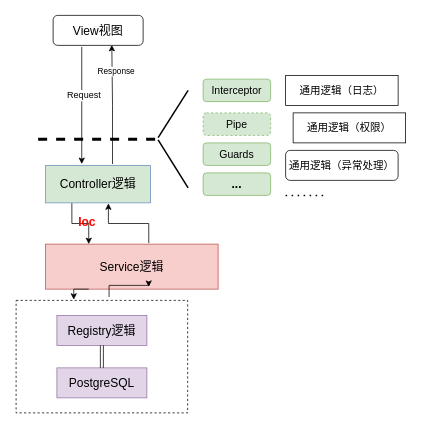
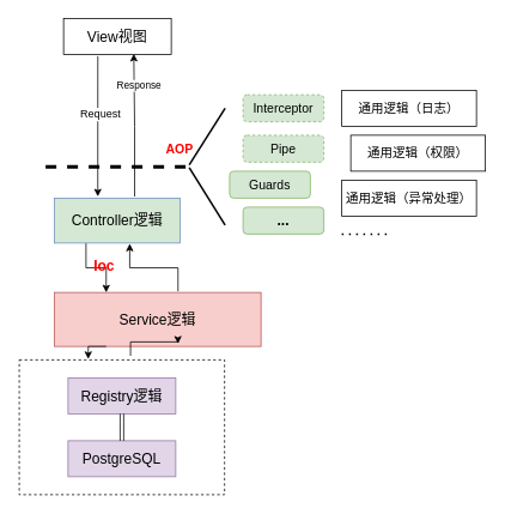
  <mxCell id="0" />
  <mxCell id="1" parent="0" />
  <mxCell id="2" style="edgeStyle=orthogonalEdgeStyle;rounded=0;orthogonalLoop=1;jettySize=auto;html=1;entryX=0.652;entryY=0.983;entryDx=0;entryDy=0;entryPerimeter=0;exitX=0.637;exitY=-0.036;exitDx=0;exitDy=0;exitPerimeter=0;" edge="1" parent="1" source="5" target="10"><mxGeometry relative="1" as="geometry"><mxPoint x="148" y="220" as="sourcePoint" /><mxPoint x="147.29" y="24.44" as="targetPoint" /></mxGeometry></mxCell>
  <mxCell id="3" value="Response" style="edgeLabel;html=1;align=center;verticalAlign=middle;resizable=0;points=[];" vertex="1" connectable="0" parent="2"><mxGeometry x="-0.164" y="1" relative="1" as="geometry"><mxPoint x="5" y="-57" as="offset" /></mxGeometry></mxCell>
  <mxCell id="4" style="edgeStyle=orthogonalEdgeStyle;rounded=0;orthogonalLoop=1;jettySize=auto;html=1;exitX=0.25;exitY=1;exitDx=0;exitDy=0;entryX=0.25;entryY=0;entryDx=0;entryDy=0;" edge="1" parent="1" source="5" target="7"><mxGeometry relative="1" as="geometry" /></mxCell>
  <mxCell id="5" value="&lt;font style=&quot;font-size: 16px;&quot;&gt;Controller逻辑&lt;/font&gt;" style="rounded=0;whiteSpace=wrap;html=1;fontSize=16;fillColor=#d5e8d4;strokeColor=#6c8ebf;" vertex="1" parent="1"><mxGeometry x="59.99" y="220" width="140" height="50" as="geometry" /></mxCell>
  <mxCell id="6" style="edgeStyle=orthogonalEdgeStyle;rounded=0;orthogonalLoop=1;jettySize=auto;html=1;entryX=0.598;entryY=1.013;entryDx=0;entryDy=0;entryPerimeter=0;exitX=0.598;exitY=-0.022;exitDx=0;exitDy=0;exitPerimeter=0;" edge="1" parent="1" source="7" target="5"><mxGeometry relative="1" as="geometry"><mxPoint x="144" y="350" as="sourcePoint" /></mxGeometry></mxCell>
  <mxCell id="7" value="Service逻辑" style="rounded=0;whiteSpace=wrap;html=1;fontSize=16;fillColor=#f8cecc;strokeColor=#b85450;" vertex="1" parent="1"><mxGeometry x="59.99" y="325" width="230" height="60" as="geometry" /></mxCell>
  <mxCell id="8" style="edgeStyle=orthogonalEdgeStyle;rounded=0;orthogonalLoop=1;jettySize=auto;html=1;exitX=0.318;exitY=1.05;exitDx=0;exitDy=0;exitPerimeter=0;entryX=0.344;entryY=-0.036;entryDx=0;entryDy=0;entryPerimeter=0;" edge="1" parent="1" source="10" target="5"><mxGeometry relative="1" as="geometry"><mxPoint x="110" y="220" as="targetPoint" /><Array as="points" /></mxGeometry></mxCell>
  <mxCell id="9" value="Request" style="edgeLabel;html=1;align=center;verticalAlign=middle;resizable=0;points=[];fontSize=12;" vertex="1" connectable="0" parent="8"><mxGeometry x="-0.409" y="-2" relative="1" as="geometry"><mxPoint x="4" y="19" as="offset" /></mxGeometry></mxCell>
- <mxCell id="10" value="View视图" style="whiteSpace=wrap;html=1;fontSize=16;rounded=1;" vertex="1" parent="1"><mxGeometry x="70.01" y="20" width="120" height="40" as="geometry" /></mxCell>
+ <mxCell id="10" value="View视图" style="rounded=0;whiteSpace=wrap;html=1;fontSize=16;" vertex="1" parent="1"><mxGeometry x="70.01" y="20" width="120" height="40" as="geometry" /></mxCell>
  <mxCell id="11" value="" style="line;strokeWidth=4;html=1;perimeter=backbonePerimeter;points=[];outlineConnect=0;dashed=1;" vertex="1" parent="1"><mxGeometry x="50" y="180" width="160" height="10" as="geometry" /></mxCell>
  <mxCell id="12" value="" style="endArrow=none;html=1;rounded=0;strokeWidth=2;" edge="1" parent="1" source="11"><mxGeometry width="50" height="50" relative="1" as="geometry"><mxPoint x="240" y="180" as="sourcePoint" /><mxPoint x="250" y="120" as="targetPoint" /></mxGeometry></mxCell>
  <mxCell id="13" value="" style="endArrow=none;html=1;rounded=0;strokeWidth=2;" edge="1" parent="1" source="11"><mxGeometry width="50" height="50" relative="1" as="geometry"><mxPoint x="240" y="190" as="sourcePoint" /><mxPoint x="250" y="250" as="targetPoint" /></mxGeometry></mxCell>
  <mxCell id="14" value="" style="endArrow=none;dashed=1;html=1;dashPattern=1 3;strokeWidth=2;rounded=0;" edge="1" parent="1"><mxGeometry width="50" height="50" relative="1" as="geometry"><mxPoint x="430" y="260" as="sourcePoint" /><mxPoint x="380" y="260" as="targetPoint" /><Array as="points"><mxPoint x="385" y="260" /></Array></mxGeometry></mxCell>
+ <mxCell id="15" value="AOP" style="text;html=1;align=center;verticalAlign=middle;resizable=0;points=[];autosize=1;strokeColor=none;fillColor=none;fontColor=#FF0000;fontFamily=Helvetica;fontStyle=1;fontSize=14;" vertex="1" parent="1"><mxGeometry x="174" y="150" width="50" height="30" as="geometry" /></mxCell>
  <mxCell id="16" value="通用逻辑（日志）" style="rounded=0;whiteSpace=wrap;html=1;fontSize=14;" vertex="1" parent="1"><mxGeometry x="380" y="100" width="150" height="40" as="geometry" /></mxCell>
  <mxCell id="17" value="通用逻辑（权限）" style="rounded=0;whiteSpace=wrap;html=1;fontSize=14;" vertex="1" parent="1"><mxGeometry x="390" y="150" width="150" height="40" as="geometry" /></mxCell>
- <mxCell id="18" value="通用逻辑（异常处理）" style="whiteSpace=wrap;html=1;fontSize=14;rounded=1;" vertex="1" parent="1"><mxGeometry x="380" y="200" width="150" height="40" as="geometry" /></mxCell>
- <mxCell id="19" value="Interceptor" style="rounded=1;whiteSpace=wrap;html=1;fillColor=#d5e8d4;strokeColor=#82b366;fontSize=14;" vertex="1" parent="1"><mxGeometry x="270" y="105" width="90" height="30" as="geometry" /></mxCell>
+ <mxCell id="18" value="通用逻辑（异常处理）" style="rounded=0;whiteSpace=wrap;html=1;fontSize=14;" vertex="1" parent="1"><mxGeometry x="380" y="200" width="150" height="40" as="geometry" /></mxCell>
+ <mxCell id="19" value="Interceptor" style="rounded=1;whiteSpace=wrap;html=1;fillColor=#d5e8d4;strokeColor=#82b366;fontSize=14;dashed=1;" vertex="1" parent="1"><mxGeometry x="270" y="105" width="90" height="30" as="geometry" /></mxCell>
  <mxCell id="20" value="Pipe" style="rounded=1;whiteSpace=wrap;html=1;fillColor=#d5e8d4;strokeColor=#82b366;fontSize=14;dashed=1;" vertex="1" parent="1"><mxGeometry x="270" y="150" width="90" height="30" as="geometry" /></mxCell>
- <mxCell id="21" value="Guards" style="rounded=1;whiteSpace=wrap;html=1;fillColor=#d5e8d4;strokeColor=#82b366;fontSize=14;" vertex="1" parent="1"><mxGeometry x="270" y="190" width="90" height="30" as="geometry" /></mxCell>
+ <mxCell id="21" value="Guards" style="rounded=1;whiteSpace=wrap;html=1;fillColor=#d5e8d4;strokeColor=#82b366;fontSize=14;" vertex="1" parent="1"><mxGeometry x="255" y="190" width="90" height="30" as="geometry" /></mxCell>
  <mxCell id="22" value="..." style="rounded=1;whiteSpace=wrap;html=1;fillColor=#d5e8d4;strokeColor=#82b366;fontSize=16;fontStyle=1" vertex="1" parent="1"><mxGeometry x="270" y="230" width="90" height="30" as="geometry" /></mxCell>
  <mxCell id="23" value="" style="group" vertex="1" connectable="0" parent="1"><mxGeometry x="20.63" y="400" width="228.75" height="150" as="geometry" /></mxCell>
  <mxCell id="24" value="" style="verticalLabelPosition=bottom;verticalAlign=top;html=1;shape=mxgraph.basic.rect;fillColor2=none;strokeWidth=1;size=20;indent=5;fillColor=none;dashed=1;" vertex="1" parent="23"><mxGeometry width="228.75" height="150" as="geometry" /></mxCell>
  <mxCell id="25" value="Registry逻辑" style="rounded=0;whiteSpace=wrap;html=1;fillColor=#e1d5e7;strokeColor=#9673a6;fontSize=16;" vertex="1" parent="23"><mxGeometry x="54.39" y="20" width="120" height="40" as="geometry" /></mxCell>
  <mxCell id="26" value="PostgreSQL" style="rounded=0;whiteSpace=wrap;html=1;fontSize=16;fillColor=#e1d5e7;strokeColor=#9673a6;" vertex="1" parent="23"><mxGeometry x="54.38" y="90" width="120" height="40" as="geometry" /></mxCell>
  <mxCell id="27" style="edgeStyle=orthogonalEdgeStyle;rounded=0;orthogonalLoop=1;jettySize=auto;html=1;entryX=0.5;entryY=0;entryDx=0;entryDy=0;strokeColor=default;shape=link;" edge="1" parent="23" source="25" target="26"><mxGeometry relative="1" as="geometry" /></mxCell>
  <mxCell id="28" style="edgeStyle=orthogonalEdgeStyle;rounded=0;orthogonalLoop=1;jettySize=auto;html=1;exitX=0.25;exitY=1;exitDx=0;exitDy=0;entryX=0.336;entryY=-0.006;entryDx=0;entryDy=0;entryPerimeter=0;" edge="1" parent="1" source="7" target="24"><mxGeometry relative="1" as="geometry"><mxPoint x="97.5" y="420" as="sourcePoint" /><mxPoint x="100" y="510" as="targetPoint" /></mxGeometry></mxCell>
  <mxCell id="29" value="" style="edgeStyle=orthogonalEdgeStyle;rounded=0;orthogonalLoop=1;jettySize=auto;html=1;exitX=0.542;exitY=-0.03;exitDx=0;exitDy=0;exitPerimeter=0;entryX=0.598;entryY=0.95;entryDx=0;entryDy=0;entryPerimeter=0;" edge="1" parent="1" source="24" target="7"><mxGeometry relative="1" as="geometry"><mxPoint x="146" y="509" as="sourcePoint" /><mxPoint x="144.6" y="419.32" as="targetPoint" /></mxGeometry></mxCell>
  <mxCell id="30" value="Ioc" style="text;html=1;align=center;verticalAlign=middle;resizable=0;points=[];autosize=1;strokeColor=none;fillColor=none;fontColor=#FF0000;fontStyle=1;fontSize=16;" vertex="1" parent="1"><mxGeometry x="90" y="280" width="50" height="30" as="geometry" /></mxCell>
